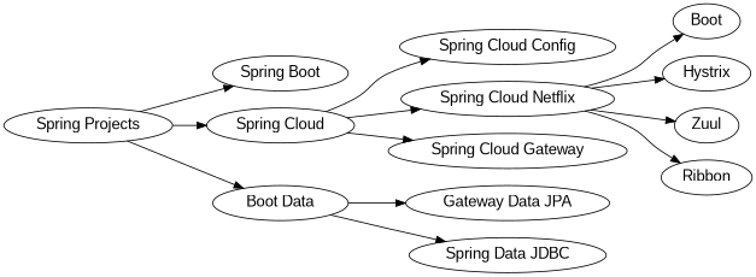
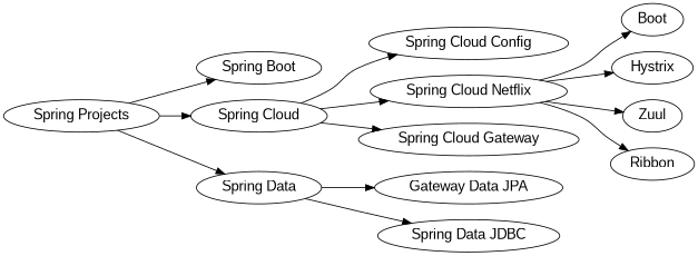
  digraph {
    rankdir=LR
    node [fontname=Arial fontsize=16 shape=ellipse]
    n1 [label="Spring Projects"]
    n2 [label="Spring Boot"]
    n3 [label="Spring Cloud"]
-   n4 [label="Boot Data"]
+   n4 [label="Spring Data"]
    n5 [label="Spring Cloud Config"]
    n6 [label="Spring Cloud Netflix"]
    n7 [label="Spring Cloud Gateway"]
    n8 [label="Gateway Data JPA"]
    n9 [label="Spring Data JDBC"]
    n10 [label=Boot]
    n11 [label=Hystrix]
    n12 [label=Zuul]
    n13 [label=Ribbon]
    n1 -> n2
    n1 -> n3
    n1 -> n4
    n3 -> n5
    n3 -> n6
    n3 -> n7
    n4 -> n8
    n4 -> n9
    n6 -> n10
    n6 -> n11
    n6 -> n12
    n6 -> n13
  }
